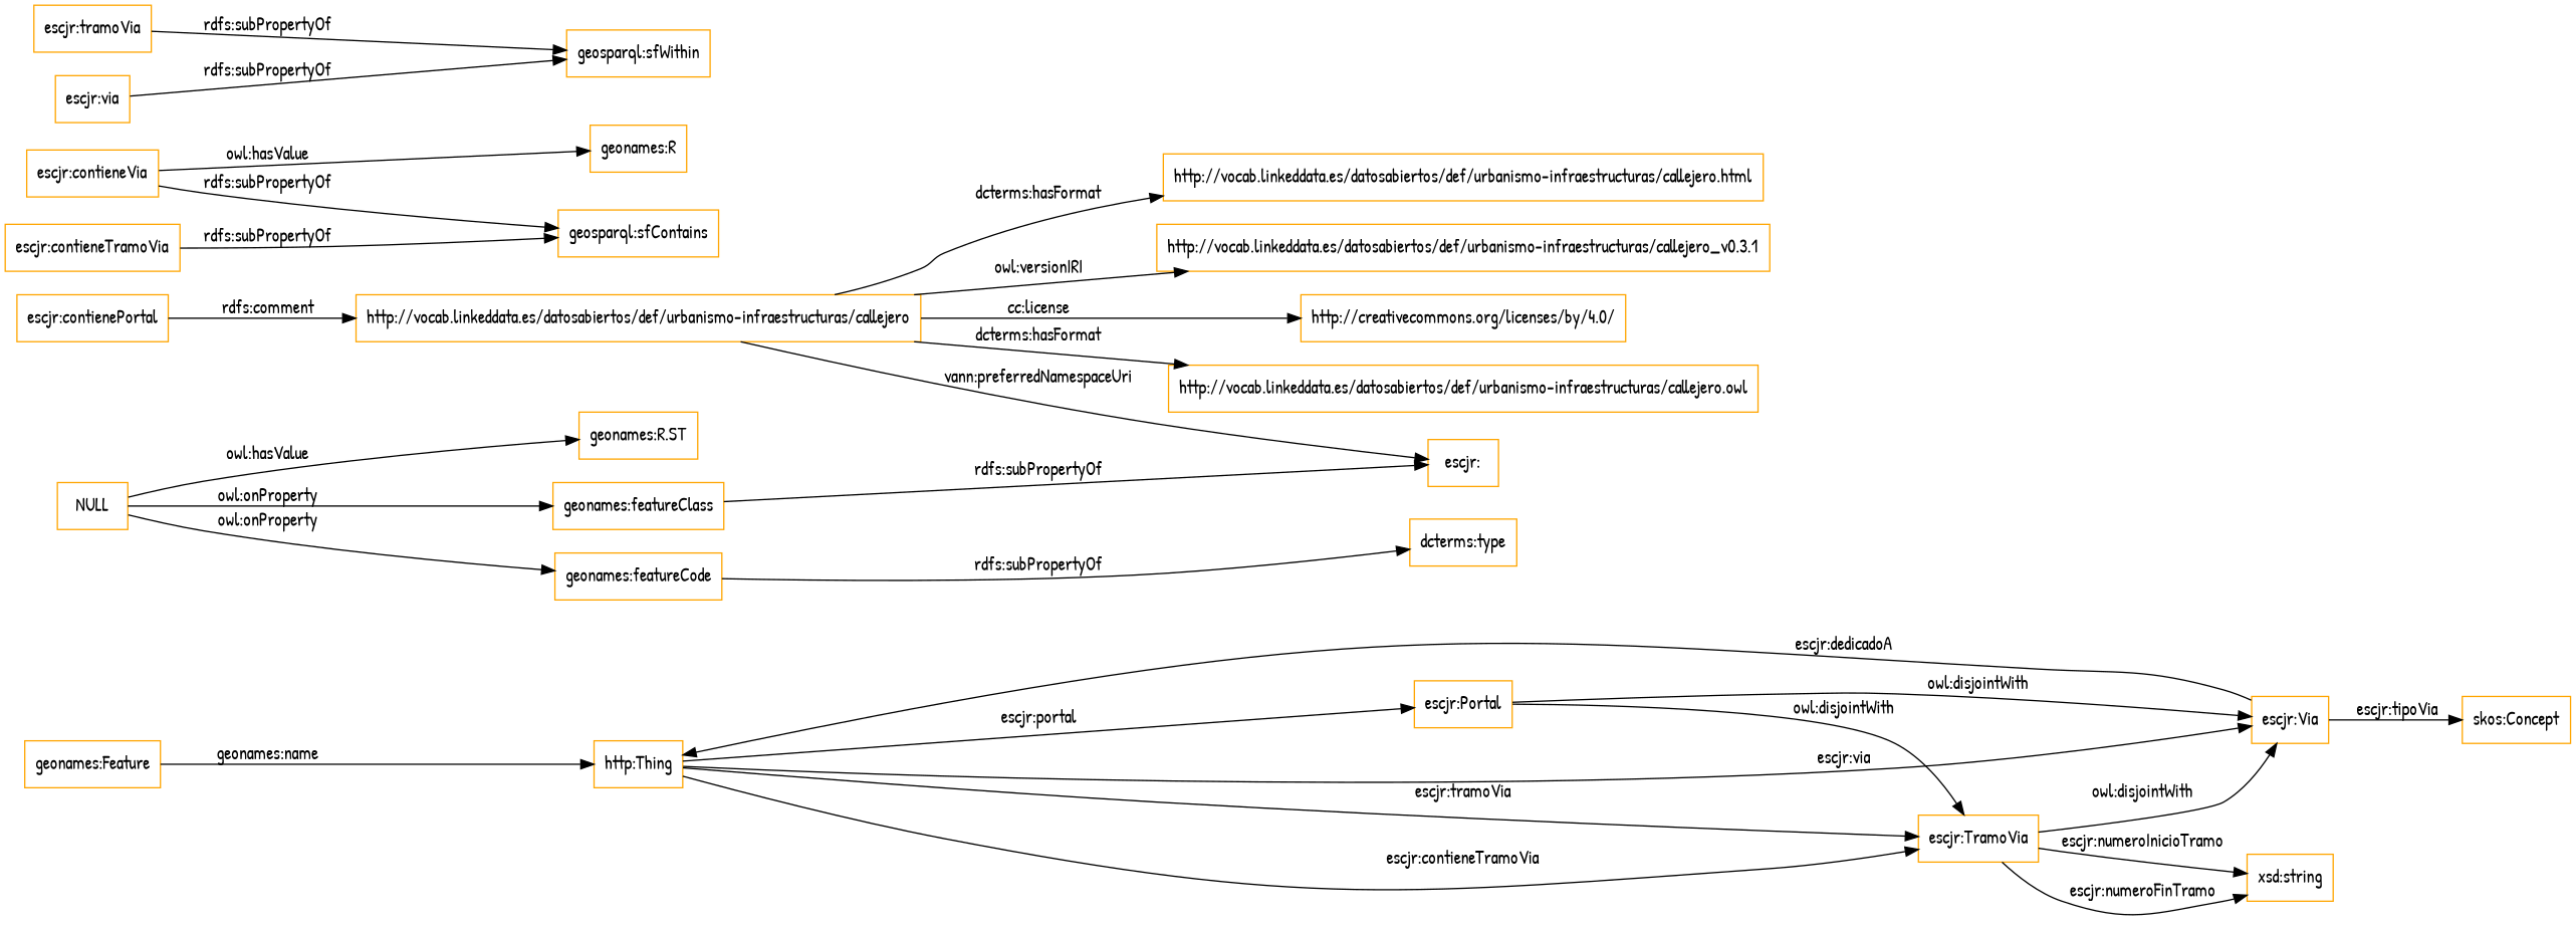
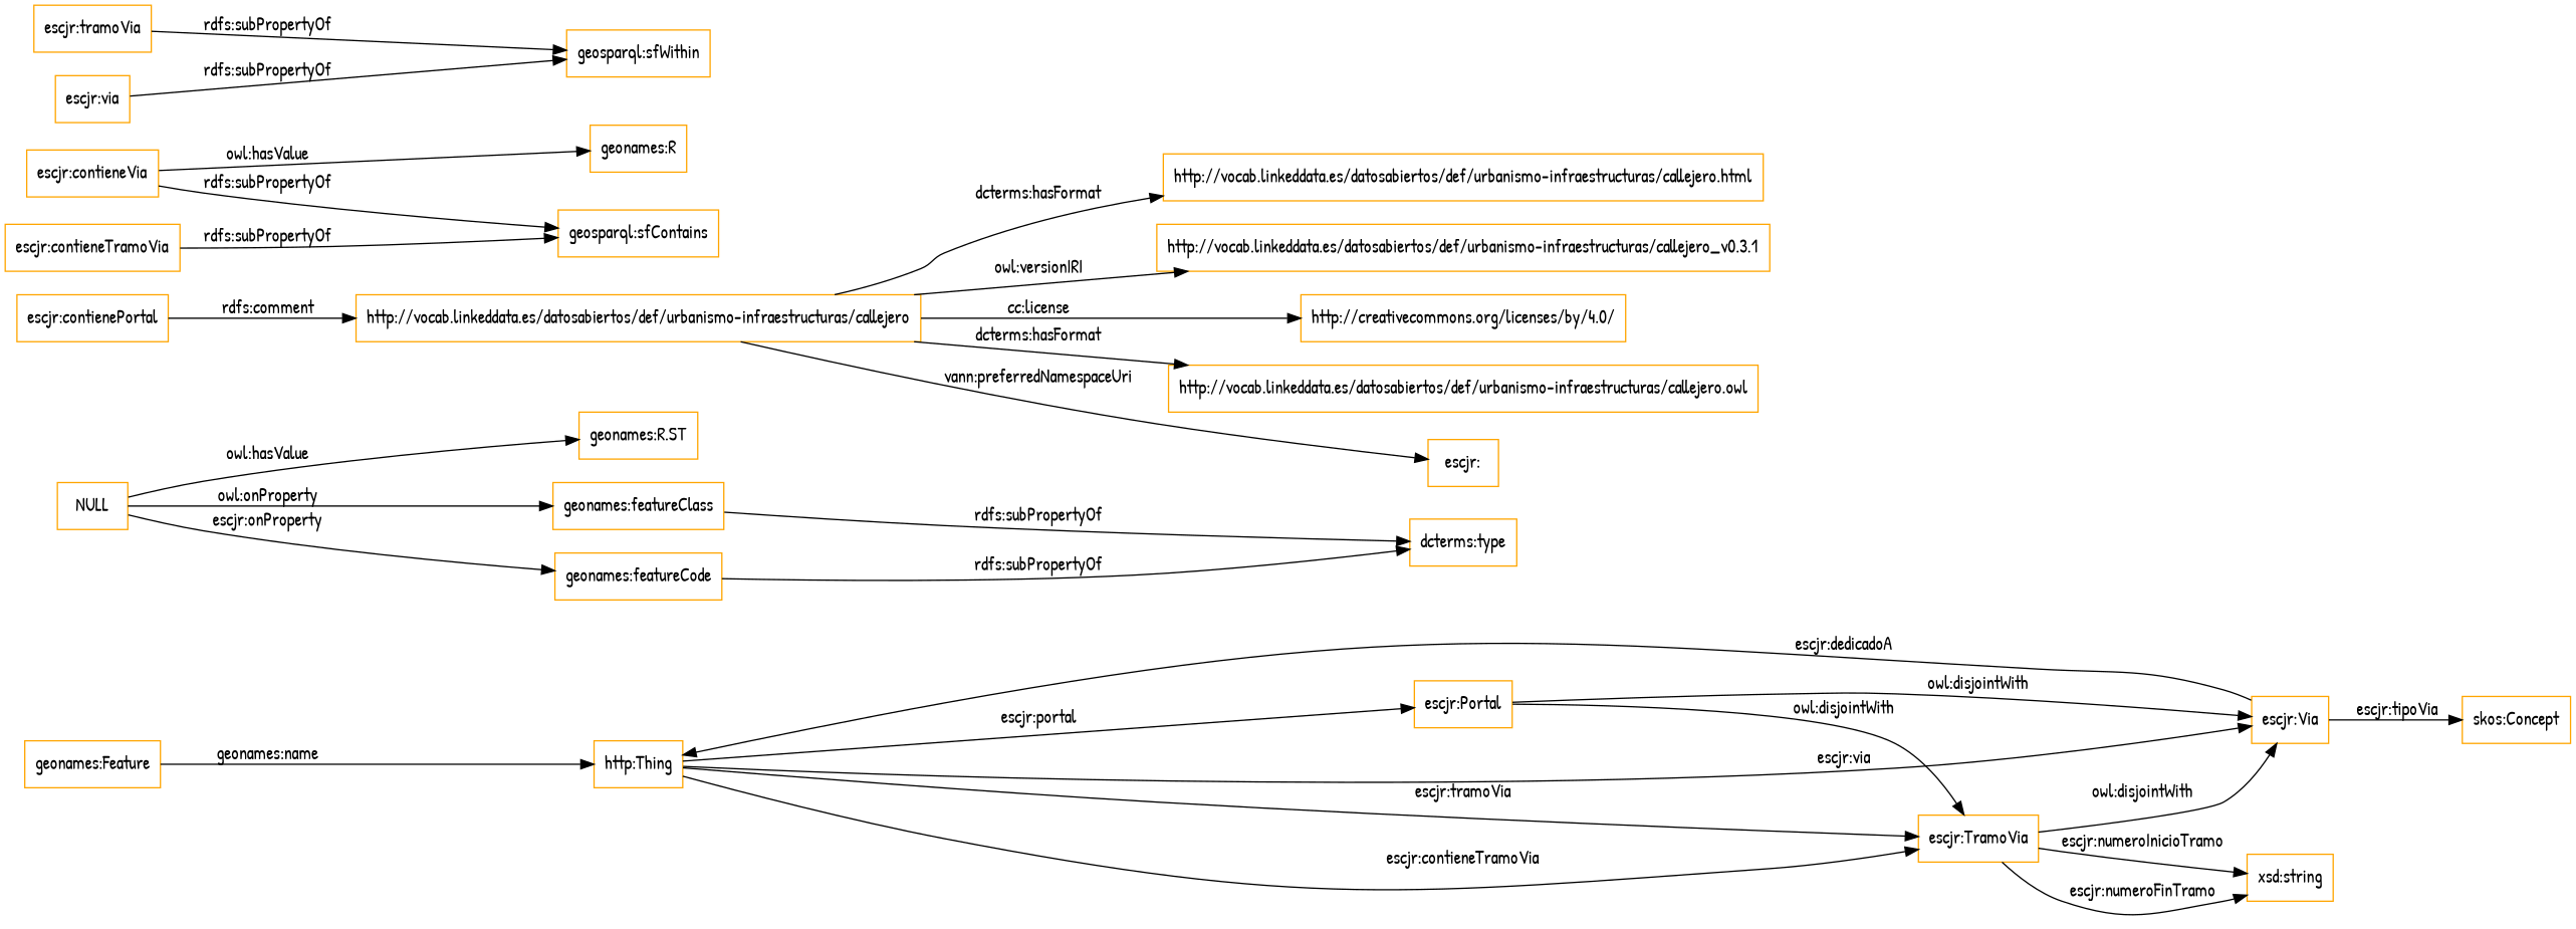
  digraph {
    fontname="Patrick Hand"
    rankdir=LR
    node [color=orange fontname="Patrick Hand" shape=rectangle]
    edge [fontname="Patrick Hand"]
    n1 [label="http:Thing"]
    "geonames:Feature"
    "escjr:Via"
    "escjr:TramoVia"
    "escjr:Portal"
    "skos:Concept"
    "xsd:string"
    "escjr:contienePortal"
    "http://vocab.linkeddata.es/datosabiertos/def/urbanismo-infraestructuras/callejero"
    "escjr:"
    "http://vocab.linkeddata.es/datosabiertos/def/urbanismo-infraestructuras/callejero.owl"
    "http://vocab.linkeddata.es/datosabiertos/def/urbanismo-infraestructuras/callejero.html"
    "http://vocab.linkeddata.es/datosabiertos/def/urbanismo-infraestructuras/callejero_v0.3.1"
    "http://creativecommons.org/licenses/by/4.0/"
    "geonames:featureCode"
    "dcterms:type"
    "escjr:contieneVia"
    "geosparql:sfContains"
    "geonames:R"
    "geonames:featureClass"
    "escjr:tramoVia"
    "geosparql:sfWithin"
    "escjr:via"
    "escjr:contieneTramoVia"
    NULL
    "geonames:R.ST"
    n1 -> "escjr:Via" [label="escjr:via"]
    n1 -> "escjr:TramoVia" [label="escjr:contieneTramoVia"]
    n1 -> "escjr:TramoVia" [label="escjr:tramoVia"]
    n1 -> "escjr:Portal" [label="escjr:portal"]
    "geonames:Feature" -> n1 [label="geonames:name"]
    "escjr:Via" -> n1 [label="escjr:dedicadoA"]
    "escjr:Via" -> "skos:Concept" [label="escjr:tipoVia"]
    "escjr:TramoVia" -> "escjr:Via" [label="owl:disjointWith"]
    "escjr:TramoVia" -> "xsd:string" [label="escjr:numeroFinTramo"]
    "escjr:TramoVia" -> "xsd:string" [label="escjr:numeroInicioTramo"]
    "escjr:Portal" -> "escjr:Via" [label="owl:disjointWith"]
    "escjr:Portal" -> "escjr:TramoVia" [label="owl:disjointWith"]
    "escjr:contienePortal" -> "http://vocab.linkeddata.es/datosabiertos/def/urbanismo-infraestructuras/callejero" [label="rdfs:comment"]
    "http://vocab.linkeddata.es/datosabiertos/def/urbanismo-infraestructuras/callejero" -> "escjr:" [label="vann:preferredNamespaceUri"]
    "http://vocab.linkeddata.es/datosabiertos/def/urbanismo-infraestructuras/callejero" -> "http://vocab.linkeddata.es/datosabiertos/def/urbanismo-infraestructuras/callejero.owl" [label="dcterms:hasFormat"]
    "http://vocab.linkeddata.es/datosabiertos/def/urbanismo-infraestructuras/callejero" -> "http://vocab.linkeddata.es/datosabiertos/def/urbanismo-infraestructuras/callejero.html" [label="dcterms:hasFormat"]
    "http://vocab.linkeddata.es/datosabiertos/def/urbanismo-infraestructuras/callejero" -> "http://vocab.linkeddata.es/datosabiertos/def/urbanismo-infraestructuras/callejero_v0.3.1" [label="owl:versionIRI"]
    "http://vocab.linkeddata.es/datosabiertos/def/urbanismo-infraestructuras/callejero" -> "http://creativecommons.org/licenses/by/4.0/" [label="cc:license"]
    "geonames:featureCode" -> "dcterms:type" [label="rdfs:subPropertyOf"]
    "escjr:contieneVia" -> "geosparql:sfContains" [label="rdfs:subPropertyOf"]
    "escjr:contieneVia" -> "geonames:R" [label="owl:hasValue"]
-   "geonames:featureClass" -> "escjr:" [label="rdfs:subPropertyOf"]
+   "geonames:featureClass" -> "dcterms:type" [label="rdfs:subPropertyOf"]
    "escjr:tramoVia" -> "geosparql:sfWithin" [label="rdfs:subPropertyOf"]
    "escjr:via" -> "geosparql:sfWithin" [label="rdfs:subPropertyOf"]
    "escjr:contieneTramoVia" -> "geosparql:sfContains" [label="rdfs:subPropertyOf"]
-   NULL -> "geonames:featureCode" [label="owl:onProperty"]
+   NULL -> "geonames:featureCode" [label="escjr:onProperty"]
    NULL -> "geonames:featureClass" [label="owl:onProperty"]
    NULL -> "geonames:R.ST" [label="owl:hasValue"]
  }
